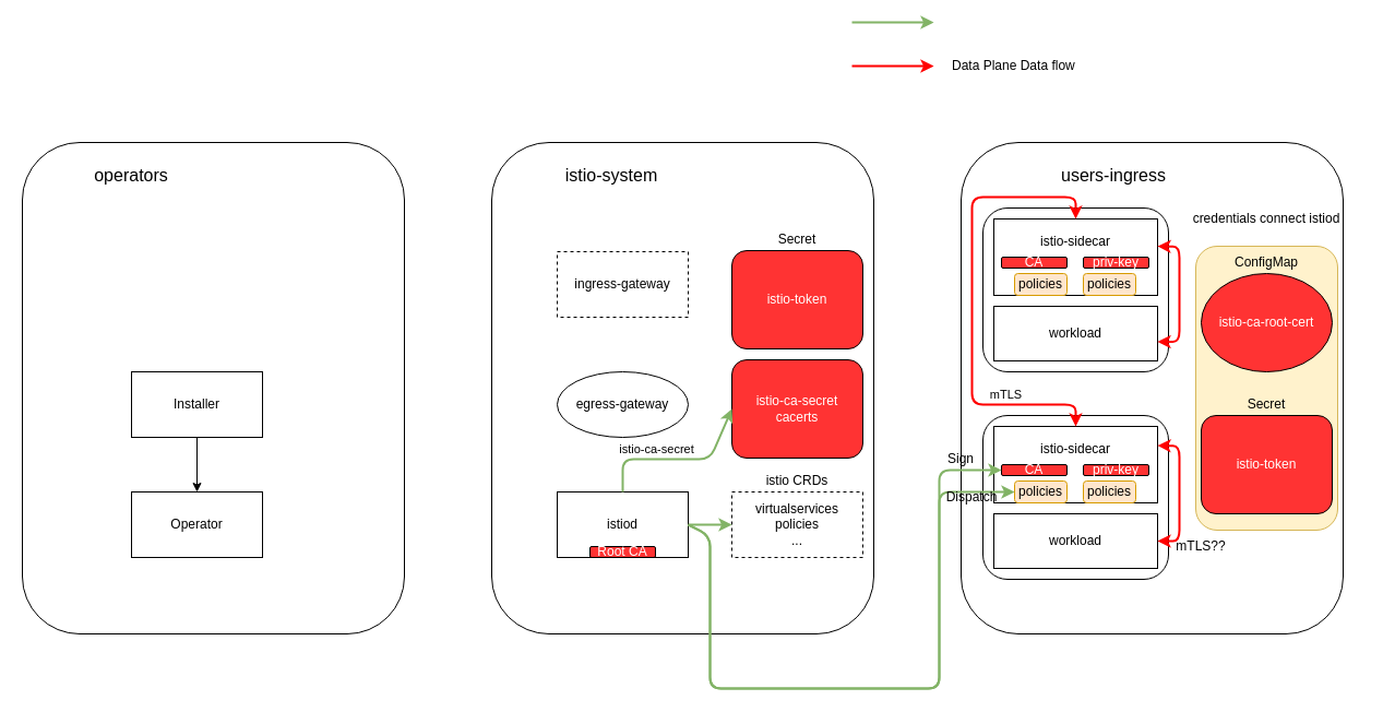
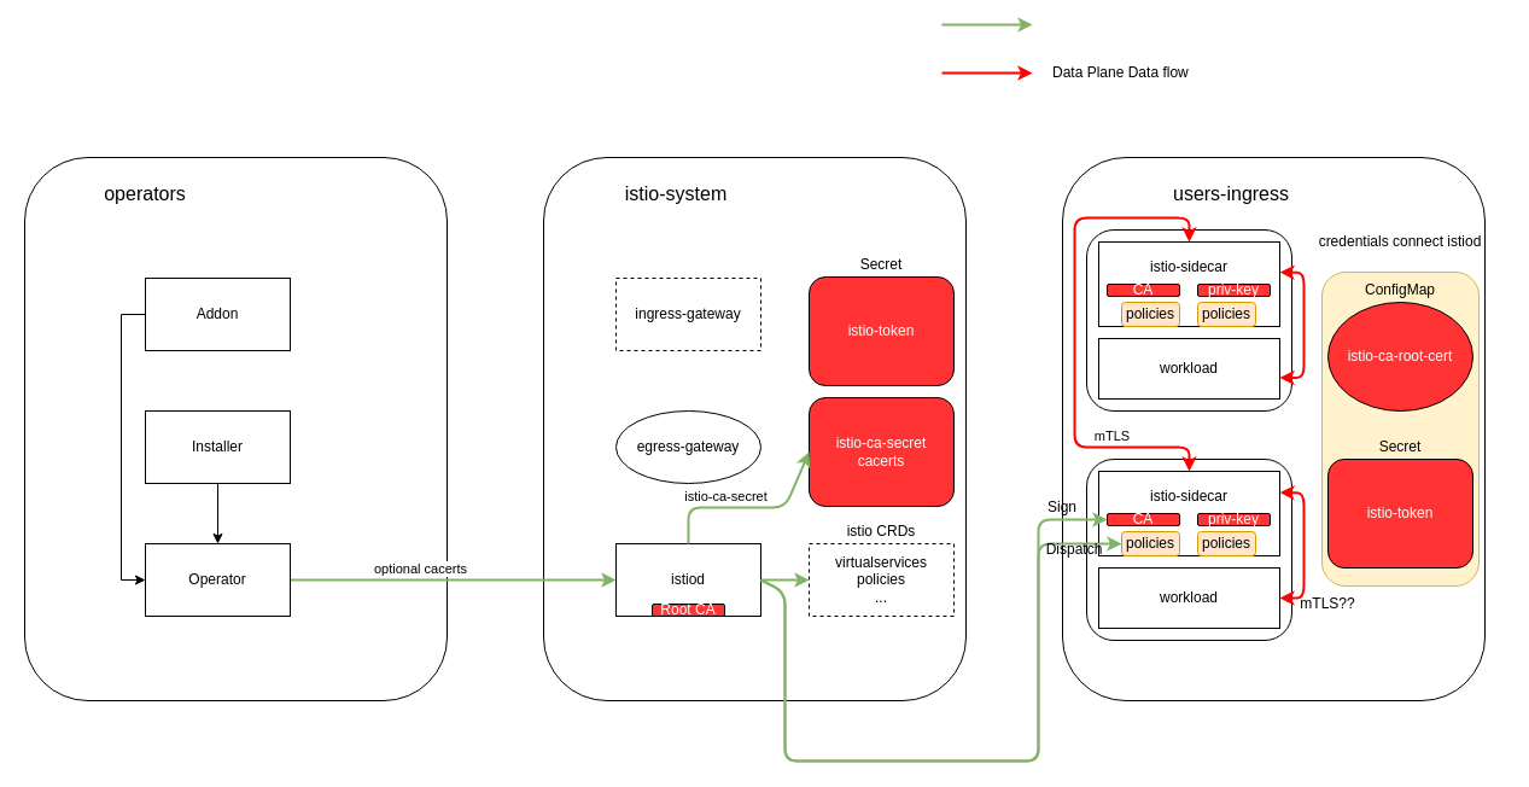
  <mxCell id="0" />
  <mxCell id="1" parent="0" />
  <mxCell id="2" value="" style="rounded=1;whiteSpace=wrap;html=1;" parent="1" vertex="1"><mxGeometry x="20" y="130" width="350" height="450" as="geometry" /></mxCell>
  <mxCell id="3" value="" style="rounded=1;whiteSpace=wrap;html=1;" parent="1" vertex="1"><mxGeometry x="450" y="130" width="350" height="450" as="geometry" /></mxCell>
  <mxCell id="4" value="" style="rounded=1;whiteSpace=wrap;html=1;" parent="1" vertex="1"><mxGeometry x="880" y="130" width="350" height="450" as="geometry" /></mxCell>
+ <mxCell id="5" style="edgeStyle=orthogonalEdgeStyle;rounded=0;orthogonalLoop=1;jettySize=auto;html=1;exitX=0;exitY=0.5;exitDx=0;exitDy=0;entryX=0;entryY=0.5;entryDx=0;entryDy=0;" parent="1" source="6" target="11" edge="1"><mxGeometry relative="1" as="geometry" /></mxCell>
+ <mxCell id="6" value="Addon" style="rounded=0;whiteSpace=wrap;html=1;" parent="1" vertex="1"><mxGeometry x="120" y="230" width="120" height="60" as="geometry" /></mxCell>
  <mxCell id="7" style="edgeStyle=orthogonalEdgeStyle;rounded=0;orthogonalLoop=1;jettySize=auto;html=1;exitX=0.5;exitY=1;exitDx=0;exitDy=0;" parent="1" source="8" target="11" edge="1"><mxGeometry relative="1" as="geometry" /></mxCell>
  <mxCell id="8" value="Installer" style="rounded=0;whiteSpace=wrap;html=1;" parent="1" vertex="1"><mxGeometry x="120" y="340" width="120" height="60" as="geometry" /></mxCell>
+ <mxCell id="9" style="edgeStyle=orthogonalEdgeStyle;rounded=0;orthogonalLoop=1;jettySize=auto;html=1;exitX=1;exitY=0.5;exitDx=0;exitDy=0;entryX=0;entryY=0.5;entryDx=0;entryDy=0;fillColor=#d5e8d4;strokeColor=#82b366;strokeWidth=2;" parent="1" source="11" target="18" edge="1"><mxGeometry relative="1" as="geometry" /></mxCell>
+ <mxCell id="10" value="optional cacerts" style="edgeLabel;html=1;align=center;verticalAlign=middle;resizable=0;points=[];" parent="9" vertex="1" connectable="0"><mxGeometry x="-0.207" y="-1" relative="1" as="geometry"><mxPoint y="-11" as="offset" /></mxGeometry></mxCell>
  <mxCell id="11" value="Operator" style="rounded=0;whiteSpace=wrap;html=1;" parent="1" vertex="1"><mxGeometry x="120" y="450" width="120" height="60" as="geometry" /></mxCell>
  <mxCell id="12" value="&lt;font style=&quot;font-size: 16px&quot;&gt;operators&lt;/font&gt;" style="text;html=1;strokeColor=none;fillColor=none;align=center;verticalAlign=middle;whiteSpace=wrap;rounded=0;" parent="1" vertex="1"><mxGeometry x="60" y="150" width="120" height="20" as="geometry" /></mxCell>
  <mxCell id="13" value="&lt;font style=&quot;font-size: 16px&quot;&gt;istio-system&lt;/font&gt;" style="text;html=1;strokeColor=none;fillColor=none;align=center;verticalAlign=middle;whiteSpace=wrap;rounded=0;" parent="1" vertex="1"><mxGeometry x="510" y="150" width="100" height="20" as="geometry" /></mxCell>
  <mxCell id="14" value="&lt;font style=&quot;font-size: 16px&quot;&gt;users-ingress&lt;/font&gt;" style="text;html=1;strokeColor=none;fillColor=none;align=center;verticalAlign=middle;whiteSpace=wrap;rounded=0;" parent="1" vertex="1"><mxGeometry x="940" y="150" width="160" height="20" as="geometry" /></mxCell>
  <mxCell id="15" value="ingress-gateway" style="rounded=0;whiteSpace=wrap;html=1;dashed=1;" parent="1" vertex="1"><mxGeometry x="510" y="230" width="120" height="60" as="geometry" /></mxCell>
  <mxCell id="16" value="egress-gateway" style="ellipse;whiteSpace=wrap;html=1;" parent="1" vertex="1"><mxGeometry x="510" y="340" width="120" height="60" as="geometry" /></mxCell>
  <mxCell id="17" style="edgeStyle=orthogonalEdgeStyle;rounded=0;orthogonalLoop=1;jettySize=auto;html=1;exitX=1;exitY=0.5;exitDx=0;exitDy=0;entryX=0;entryY=0.5;entryDx=0;entryDy=0;fillColor=#d5e8d4;strokeColor=#82b366;strokeWidth=2;" parent="1" source="18" target="48" edge="1"><mxGeometry relative="1" as="geometry" /></mxCell>
  <mxCell id="18" value="istiod" style="rounded=0;whiteSpace=wrap;html=1;" parent="1" vertex="1"><mxGeometry x="510" y="450" width="120" height="60" as="geometry" /></mxCell>
  <mxCell id="19" value="&lt;font color=&quot;#ffffff&quot;&gt;istio-ca-secret&lt;br&gt;cacerts&lt;br&gt;&lt;/font&gt;" style="rounded=1;whiteSpace=wrap;html=1;fillColor=#FF3333;" parent="1" vertex="1"><mxGeometry x="670" y="329" width="120" height="90" as="geometry" /></mxCell>
  <mxCell id="20" value="Secret" style="text;html=1;strokeColor=none;fillColor=none;align=center;verticalAlign=middle;whiteSpace=wrap;rounded=0;" parent="1" vertex="1"><mxGeometry x="680" y="209" width="100" height="20" as="geometry" /></mxCell>
  <mxCell id="21" value="" style="endArrow=classic;html=1;exitX=0.5;exitY=0;exitDx=0;exitDy=0;entryX=0;entryY=0.5;entryDx=0;entryDy=0;fillColor=#d5e8d4;strokeColor=#82b366;strokeWidth=2;" parent="1" source="18" target="19" edge="1"><mxGeometry width="50" height="50" relative="1" as="geometry"><mxPoint x="600" y="450" as="sourcePoint" /><mxPoint x="650" y="400" as="targetPoint" /><Array as="points"><mxPoint x="570" y="420" /><mxPoint x="650" y="420" /></Array></mxGeometry></mxCell>
  <mxCell id="22" value="istio-ca-secret" style="edgeLabel;html=1;align=center;verticalAlign=middle;resizable=0;points=[];" parent="21" vertex="1" connectable="0"><mxGeometry x="-0.481" relative="1" as="geometry"><mxPoint x="18" y="-10" as="offset" /></mxGeometry></mxCell>
  <mxCell id="23" value="" style="rounded=1;whiteSpace=wrap;html=1;fillColor=#fff2cc;strokeColor=#d6b656;" parent="1" vertex="1"><mxGeometry x="1095" y="225" width="130" height="260" as="geometry" /></mxCell>
  <mxCell id="24" value="&lt;font color=&quot;#ffffff&quot;&gt;Root CA&lt;/font&gt;" style="rounded=1;whiteSpace=wrap;html=1;fillColor=#FF3333;" parent="1" vertex="1"><mxGeometry x="540" y="500" width="60" height="10" as="geometry" /></mxCell>
  <mxCell id="25" value="&lt;font color=&quot;#ffffff&quot;&gt;istio-ca-root-cert&lt;/font&gt;" style="ellipse;whiteSpace=wrap;html=1;fillColor=#FF3333;" parent="1" vertex="1"><mxGeometry x="1100" y="250" width="120" height="90" as="geometry" /></mxCell>
  <mxCell id="26" value="&lt;font color=&quot;#ffffff&quot;&gt;istio-token&lt;/font&gt;" style="rounded=1;whiteSpace=wrap;html=1;fillColor=#FF3333;" parent="1" vertex="1"><mxGeometry x="1100" y="380" width="120" height="90" as="geometry" /></mxCell>
  <mxCell id="27" value="ConfigMap" style="text;html=1;strokeColor=none;fillColor=none;align=center;verticalAlign=middle;whiteSpace=wrap;rounded=0;" parent="1" vertex="1"><mxGeometry x="1110" y="230" width="100" height="20" as="geometry" /></mxCell>
  <mxCell id="28" value="Secret" style="text;html=1;strokeColor=none;fillColor=none;align=center;verticalAlign=middle;whiteSpace=wrap;rounded=0;" parent="1" vertex="1"><mxGeometry x="1110" y="360" width="100" height="20" as="geometry" /></mxCell>
  <mxCell id="29" value="credentials connect istiod" style="text;html=1;strokeColor=none;fillColor=none;align=center;verticalAlign=middle;whiteSpace=wrap;rounded=0;" parent="1" vertex="1"><mxGeometry x="1075" y="190" width="170" height="20" as="geometry" /></mxCell>
  <mxCell id="30" value="" style="group" parent="1" vertex="1" connectable="0"><mxGeometry x="900" y="380" width="170" height="150" as="geometry" /></mxCell>
  <mxCell id="31" value="" style="rounded=1;whiteSpace=wrap;html=1;" parent="30" vertex="1"><mxGeometry width="170" height="150" as="geometry" /></mxCell>
  <mxCell id="32" value="istio-sidecar&lt;br&gt;&lt;br&gt;&lt;br&gt;" style="rounded=0;whiteSpace=wrap;html=1;align=center;" parent="30" vertex="1"><mxGeometry x="10" y="10" width="150" height="70" as="geometry" /></mxCell>
  <mxCell id="33" value="workload" style="rounded=0;whiteSpace=wrap;html=1;" parent="30" vertex="1"><mxGeometry x="10" y="90" width="150" height="50" as="geometry" /></mxCell>
  <mxCell id="34" value="&lt;font color=&quot;#ffffff&quot;&gt;CA&lt;/font&gt;" style="rounded=1;whiteSpace=wrap;html=1;fillColor=#FF3333;" parent="30" vertex="1"><mxGeometry x="17" y="45" width="60" height="10" as="geometry" /></mxCell>
  <mxCell id="35" value="&lt;font color=&quot;#ffffff&quot;&gt;priv-key&lt;/font&gt;" style="rounded=1;whiteSpace=wrap;html=1;fillColor=#FF3333;" parent="30" vertex="1"><mxGeometry x="92" y="45" width="60" height="10" as="geometry" /></mxCell>
  <mxCell id="36" value="policies" style="rounded=1;whiteSpace=wrap;html=1;fillColor=#ffe6cc;strokeColor=#d79b00;" parent="30" vertex="1"><mxGeometry x="29" y="60" width="48" height="20" as="geometry" /></mxCell>
  <mxCell id="37" value="policies" style="rounded=1;whiteSpace=wrap;html=1;fillColor=#ffe6cc;strokeColor=#d79b00;" parent="30" vertex="1"><mxGeometry x="92" y="60" width="48" height="20" as="geometry" /></mxCell>
  <mxCell id="38" value="" style="endArrow=classic;startArrow=classic;html=1;strokeColor=#FF0000;strokeWidth=2;exitX=1;exitY=0.5;exitDx=0;exitDy=0;entryX=1;entryY=0.25;entryDx=0;entryDy=0;" parent="30" source="33" target="32" edge="1"><mxGeometry width="50" height="50" relative="1" as="geometry"><mxPoint x="-110" y="30" as="sourcePoint" /><mxPoint x="-60" y="-20" as="targetPoint" /><Array as="points"><mxPoint x="180" y="115" /><mxPoint x="180" y="28" /></Array></mxGeometry></mxCell>
  <mxCell id="39" value="" style="group" parent="1" vertex="1" connectable="0"><mxGeometry x="900" y="190" width="170" height="150" as="geometry" /></mxCell>
  <mxCell id="40" value="" style="rounded=1;whiteSpace=wrap;html=1;" parent="39" vertex="1"><mxGeometry width="170" height="150" as="geometry" /></mxCell>
  <mxCell id="41" value="istio-sidecar&lt;br&gt;&lt;br&gt;&lt;br&gt;" style="rounded=0;whiteSpace=wrap;html=1;align=center;" parent="39" vertex="1"><mxGeometry x="10" y="10" width="150" height="70" as="geometry" /></mxCell>
  <mxCell id="42" value="workload" style="rounded=0;whiteSpace=wrap;html=1;" parent="39" vertex="1"><mxGeometry x="10" y="90" width="150" height="50" as="geometry" /></mxCell>
  <mxCell id="43" value="&lt;font color=&quot;#ffffff&quot;&gt;CA&lt;/font&gt;" style="rounded=1;whiteSpace=wrap;html=1;fillColor=#FF3333;" parent="39" vertex="1"><mxGeometry x="17" y="45" width="60" height="10" as="geometry" /></mxCell>
  <mxCell id="44" value="&lt;font color=&quot;#ffffff&quot;&gt;priv-key&lt;/font&gt;" style="rounded=1;whiteSpace=wrap;html=1;fillColor=#FF3333;" parent="39" vertex="1"><mxGeometry x="92" y="45" width="60" height="10" as="geometry" /></mxCell>
  <mxCell id="45" value="policies" style="rounded=1;whiteSpace=wrap;html=1;fillColor=#ffe6cc;strokeColor=#d79b00;" parent="39" vertex="1"><mxGeometry x="29" y="60" width="48" height="20" as="geometry" /></mxCell>
  <mxCell id="46" value="policies" style="rounded=1;whiteSpace=wrap;html=1;fillColor=#ffe6cc;strokeColor=#d79b00;" parent="39" vertex="1"><mxGeometry x="92" y="60" width="48" height="20" as="geometry" /></mxCell>
  <mxCell id="47" value="&lt;font color=&quot;#ffffff&quot;&gt;istio-token&lt;br&gt;&lt;/font&gt;" style="rounded=1;whiteSpace=wrap;html=1;fillColor=#FF3333;" parent="1" vertex="1"><mxGeometry x="670" y="229" width="120" height="90" as="geometry" /></mxCell>
  <mxCell id="48" value="virtualservices&lt;br&gt;policies&lt;br&gt;..." style="whiteSpace=wrap;html=1;fillColor=#FFFFFF;dashed=1;rounded=0;" parent="1" vertex="1"><mxGeometry x="670" y="450" width="120" height="60" as="geometry" /></mxCell>
  <mxCell id="49" value="istio CRDs" style="text;html=1;strokeColor=none;fillColor=none;align=center;verticalAlign=middle;whiteSpace=wrap;rounded=0;" parent="1" vertex="1"><mxGeometry x="680" y="430" width="100" height="20" as="geometry" /></mxCell>
  <mxCell id="50" value="" style="endArrow=classic;html=1;exitX=1;exitY=0.5;exitDx=0;exitDy=0;entryX=0;entryY=0.5;entryDx=0;entryDy=0;strokeColor=#82b366;strokeWidth=2;fillColor=#d5e8d4;" parent="1" source="18" target="34" edge="1"><mxGeometry width="50" height="50" relative="1" as="geometry"><mxPoint x="710" y="410" as="sourcePoint" /><mxPoint x="760" y="360" as="targetPoint" /><Array as="points"><mxPoint x="650" y="490" /><mxPoint x="650" y="630" /><mxPoint x="860" y="630" /><mxPoint x="860" y="430" /></Array></mxGeometry></mxCell>
  <mxCell id="51" value="" style="endArrow=classic;html=1;exitX=1;exitY=0.5;exitDx=0;exitDy=0;entryX=0;entryY=0.5;entryDx=0;entryDy=0;fillColor=#d5e8d4;strokeColor=#82b366;strokeWidth=2;" parent="1" source="18" target="36" edge="1"><mxGeometry width="50" height="50" relative="1" as="geometry"><mxPoint x="690" y="460" as="sourcePoint" /><mxPoint x="740" y="410" as="targetPoint" /><Array as="points"><mxPoint x="650" y="490" /><mxPoint x="650" y="630" /><mxPoint x="860" y="630" /><mxPoint x="860" y="450" /></Array></mxGeometry></mxCell>
  <mxCell id="52" value="" style="endArrow=classic;startArrow=classic;html=1;strokeColor=#FF0000;strokeWidth=2;entryX=0.5;entryY=0;entryDx=0;entryDy=0;exitX=0.5;exitY=0;exitDx=0;exitDy=0;" parent="1" source="41" target="32" edge="1"><mxGeometry width="50" height="50" relative="1" as="geometry"><mxPoint x="690" y="460" as="sourcePoint" /><mxPoint x="740" y="410" as="targetPoint" /><Array as="points"><mxPoint x="985" y="180" /><mxPoint x="890" y="180" /><mxPoint x="890" y="370" /><mxPoint x="985" y="370" /></Array></mxGeometry></mxCell>
  <mxCell id="53" value="mTLS" style="edgeLabel;html=1;align=center;verticalAlign=middle;resizable=0;points=[];" parent="52" vertex="1" connectable="0"><mxGeometry x="0.357" y="1" relative="1" as="geometry"><mxPoint x="29" y="10" as="offset" /></mxGeometry></mxCell>
  <mxCell id="54" value="Sign" style="text;html=1;strokeColor=none;fillColor=none;align=center;verticalAlign=middle;whiteSpace=wrap;rounded=0;dashed=1;" parent="1" vertex="1"><mxGeometry x="860" y="410" width="40" height="20" as="geometry" /></mxCell>
  <mxCell id="55" value="Dispatch" style="text;html=1;strokeColor=none;fillColor=none;align=center;verticalAlign=middle;whiteSpace=wrap;rounded=0;dashed=1;" parent="1" vertex="1"><mxGeometry x="870" y="445" width="40" height="20" as="geometry" /></mxCell>
  <mxCell id="56" value="" style="endArrow=classic;html=1;strokeColor=#82b366;strokeWidth=2;fillColor=#d5e8d4;" parent="1" edge="1"><mxGeometry width="50" height="50" relative="1" as="geometry"><mxPoint x="780" y="20" as="sourcePoint" /><mxPoint x="855" y="20" as="targetPoint" /></mxGeometry></mxCell>
  <mxCell id="57" value="" style="endArrow=classic;html=1;strokeColor=#FF0000;strokeWidth=2;fillColor=#d5e8d4;" parent="1" edge="1"><mxGeometry width="50" height="50" relative="1" as="geometry"><mxPoint x="780" y="60" as="sourcePoint" /><mxPoint x="855" y="60" as="targetPoint" /></mxGeometry></mxCell>
  <mxCell id="58" value="Data Plane Data flow" style="text;html=1;strokeColor=none;fillColor=none;align=left;verticalAlign=middle;whiteSpace=wrap;rounded=0;dashed=1;" parent="1" vertex="1"><mxGeometry x="870" y="50" width="160" height="20" as="geometry" /></mxCell>
  <mxCell id="59" value="mTLS??" style="text;html=1;strokeColor=none;fillColor=none;align=center;verticalAlign=middle;whiteSpace=wrap;rounded=0;dashed=1;" parent="1" vertex="1"><mxGeometry x="1080" y="490" width="40" height="20" as="geometry" /></mxCell>
  <mxCell id="60" value="" style="endArrow=classic;startArrow=classic;html=1;strokeColor=#FF0000;strokeWidth=2;exitX=1;exitY=0.5;exitDx=0;exitDy=0;entryX=1;entryY=0.25;entryDx=0;entryDy=0;" parent="1" edge="1"><mxGeometry width="50" height="50" relative="1" as="geometry"><mxPoint x="1060" y="312.5" as="sourcePoint" /><mxPoint x="1060" y="225" as="targetPoint" /><Array as="points"><mxPoint x="1080" y="312.5" /><mxPoint x="1080" y="225.5" /></Array></mxGeometry></mxCell>
